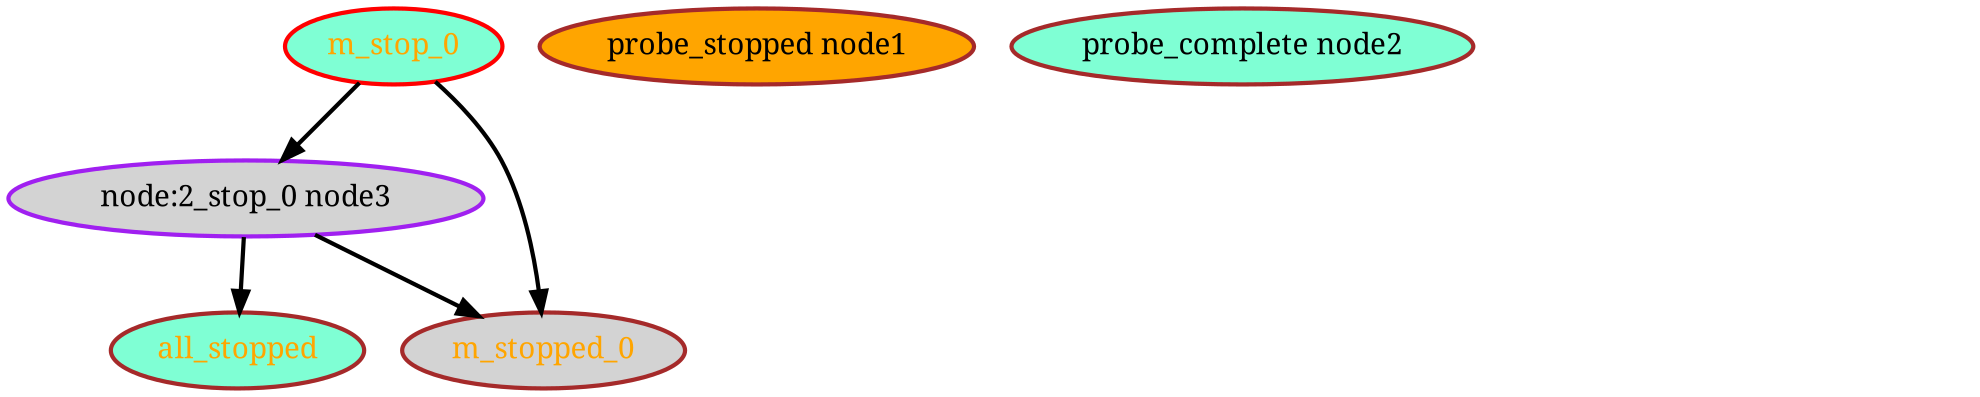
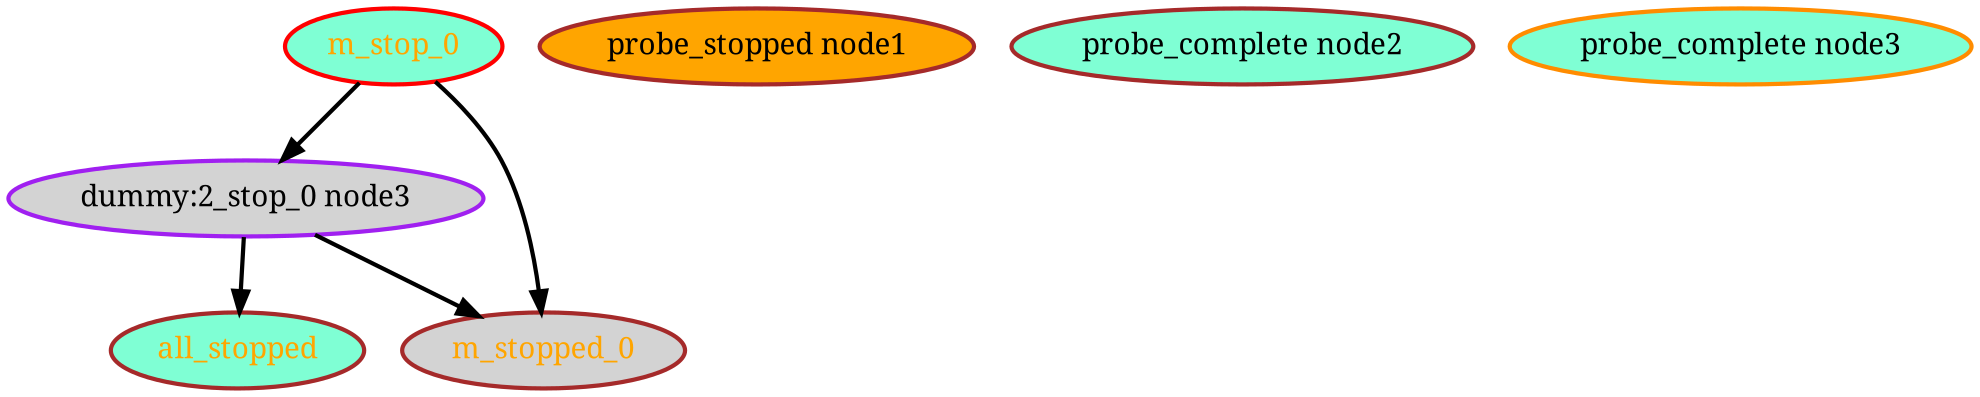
  digraph {
    fontname="Noto Serif"
    node [color=brown fillcolor=aquamarine fontcolor=black fontname="Noto Serif" style="bold,filled"]
    edge [fontname="Noto Serif" style=bold]
    all_stopped [fontcolor=orange]
-   "dummy:2_stop_0 node3" [color=purple fillcolor=lightgrey label="node:2_stop_0 node3"]
+   "dummy:2_stop_0 node3" [color=purple fillcolor=lightgrey]
    m_stopped_0 [fillcolor=lightgrey fontcolor=orange]
    m_stop_0 [color=red fontcolor=orange]
    n5 [fillcolor=orange label="probe_stopped node1"]
    "probe_complete node2"
+   "probe_complete node3" [color=darkorange]
    "dummy:2_stop_0 node3" -> all_stopped
    "dummy:2_stop_0 node3" -> m_stopped_0
    m_stop_0 -> "dummy:2_stop_0 node3"
    m_stop_0 -> m_stopped_0
  }
